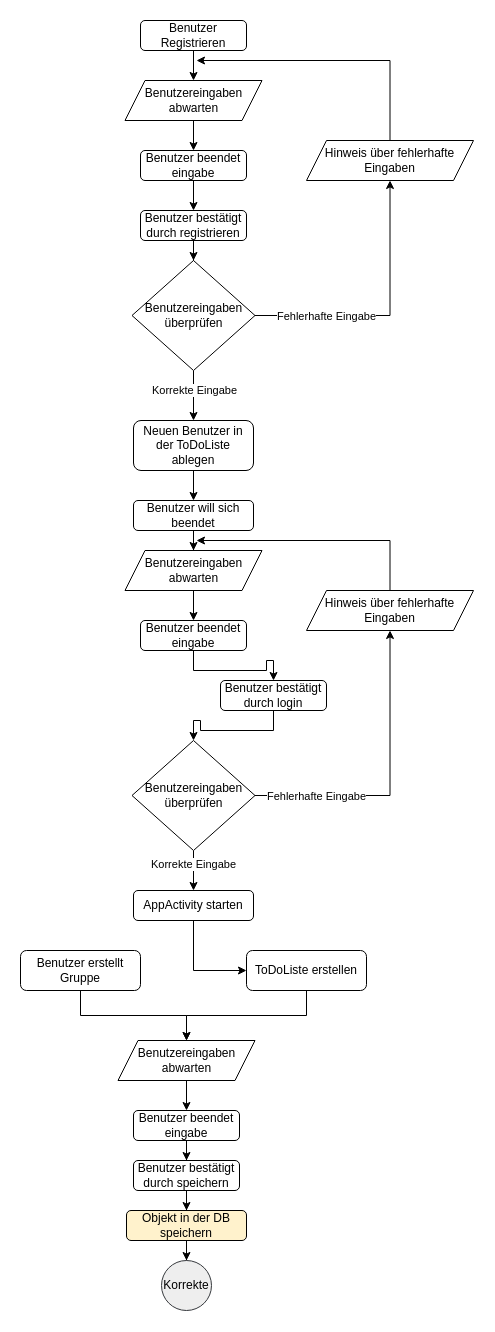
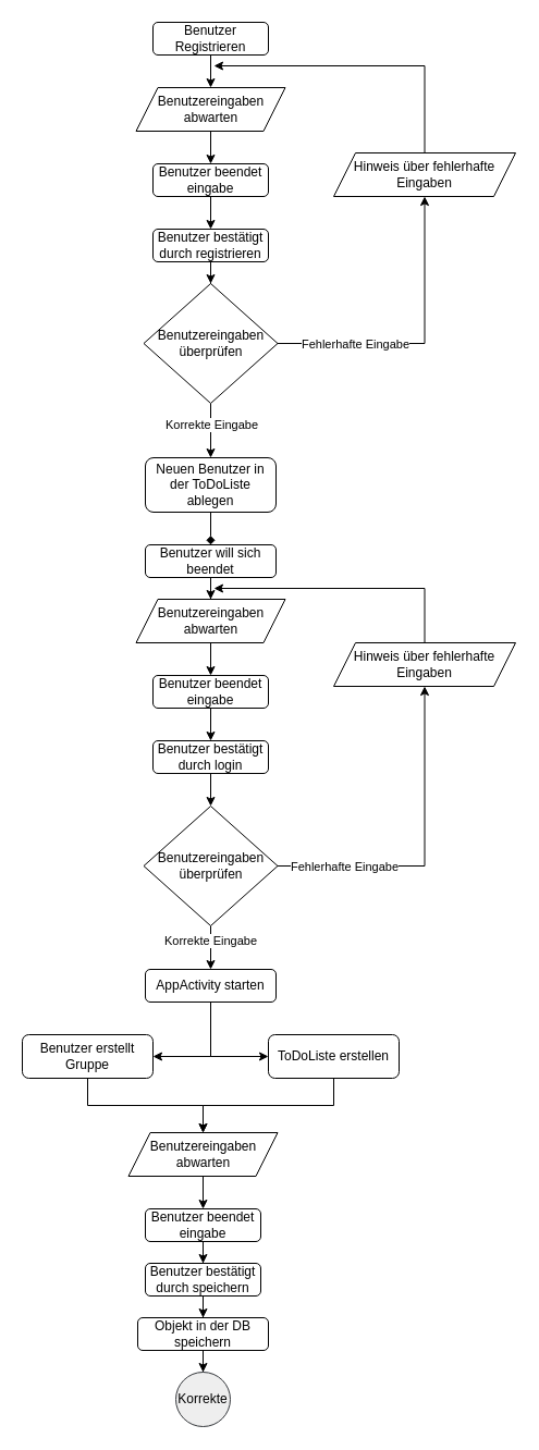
  <mxCell id="0" />
  <mxCell id="1" parent="0" />
  <mxCell id="2" style="edgeStyle=orthogonalEdgeStyle;rounded=0;orthogonalLoop=1;jettySize=auto;html=1;" edge="1" parent="1" source="3" target="5"><mxGeometry relative="1" as="geometry" /></mxCell>
  <mxCell id="3" value="Benutzer Registrieren" style="rounded=1;whiteSpace=wrap;html=1;" vertex="1" parent="1"><mxGeometry x="140" y="20" width="106" height="30" as="geometry" /></mxCell>
  <mxCell id="4" style="edgeStyle=orthogonalEdgeStyle;rounded=0;orthogonalLoop=1;jettySize=auto;html=1;entryX=0.5;entryY=0;entryDx=0;entryDy=0;" edge="1" parent="1" source="5" target="12"><mxGeometry relative="1" as="geometry"><mxPoint x="193" y="140" as="targetPoint" /></mxGeometry></mxCell>
  <mxCell id="5" value="Benutzereingaben abwarten" style="shape=parallelogram;perimeter=parallelogramPerimeter;whiteSpace=wrap;html=1;fixedSize=1;" vertex="1" parent="1"><mxGeometry x="124.5" y="80" width="137" height="40" as="geometry" /></mxCell>
  <mxCell id="6" style="edgeStyle=orthogonalEdgeStyle;rounded=0;orthogonalLoop=1;jettySize=auto;html=1;entryX=0.5;entryY=1;entryDx=0;entryDy=0;" edge="1" parent="1" source="10" target="16"><mxGeometry relative="1" as="geometry" /></mxCell>
  <mxCell id="7" value="Fehlerhafte Eingabe" style="edgeLabel;html=1;align=center;verticalAlign=middle;resizable=0;points=[];" vertex="1" connectable="0" parent="6"><mxGeometry x="-0.673" relative="1" as="geometry"><mxPoint x="27" as="offset" /></mxGeometry></mxCell>
  <mxCell id="8" style="edgeStyle=orthogonalEdgeStyle;rounded=0;orthogonalLoop=1;jettySize=auto;html=1;entryX=0.5;entryY=0;entryDx=0;entryDy=0;" edge="1" parent="1" source="10" target="18"><mxGeometry relative="1" as="geometry" /></mxCell>
  <mxCell id="9" value="Korrekte Eingabe" style="edgeLabel;html=1;align=center;verticalAlign=middle;resizable=0;points=[];" vertex="1" connectable="0" parent="8"><mxGeometry x="-0.224" relative="1" as="geometry"><mxPoint as="offset" /></mxGeometry></mxCell>
  <mxCell id="10" value="Benutzereingaben überprüfen" style="rhombus;whiteSpace=wrap;html=1;" vertex="1" parent="1"><mxGeometry x="131.5" y="260" width="123" height="110" as="geometry" /></mxCell>
  <mxCell id="11" style="edgeStyle=orthogonalEdgeStyle;rounded=0;orthogonalLoop=1;jettySize=auto;html=1;entryX=0.5;entryY=0;entryDx=0;entryDy=0;" edge="1" parent="1" source="12" target="14"><mxGeometry relative="1" as="geometry" /></mxCell>
  <mxCell id="12" value="Benutzer beendet eingabe" style="rounded=1;whiteSpace=wrap;html=1;" vertex="1" parent="1"><mxGeometry x="140" y="150" width="106" height="30" as="geometry" /></mxCell>
  <mxCell id="13" style="edgeStyle=orthogonalEdgeStyle;rounded=0;orthogonalLoop=1;jettySize=auto;html=1;entryX=0.5;entryY=0;entryDx=0;entryDy=0;" edge="1" parent="1" source="14" target="10"><mxGeometry relative="1" as="geometry" /></mxCell>
  <mxCell id="14" value="Benutzer bestätigt durch registrieren" style="rounded=1;whiteSpace=wrap;html=1;" vertex="1" parent="1"><mxGeometry x="140" y="210" width="106" height="30" as="geometry" /></mxCell>
  <mxCell id="15" style="edgeStyle=orthogonalEdgeStyle;rounded=0;orthogonalLoop=1;jettySize=auto;html=1;" edge="1" parent="1" source="16"><mxGeometry relative="1" as="geometry"><mxPoint x="196" y="60" as="targetPoint" /><Array as="points"><mxPoint x="390" y="60" /></Array></mxGeometry></mxCell>
  <mxCell id="16" value="Hinweis über fehlerhafte Eingaben" style="shape=parallelogram;perimeter=parallelogramPerimeter;whiteSpace=wrap;html=1;fixedSize=1;" vertex="1" parent="1"><mxGeometry x="306" y="140" width="167" height="40" as="geometry" /></mxCell>
- <mxCell id="17" style="edgeStyle=orthogonalEdgeStyle;rounded=0;orthogonalLoop=1;jettySize=auto;html=1;" edge="1" parent="1" source="18" target="27"><mxGeometry relative="1" as="geometry" /></mxCell>
+ <mxCell id="17" style="edgeStyle=orthogonalEdgeStyle;rounded=0;orthogonalLoop=1;jettySize=auto;html=1;endArrow=diamond;" edge="1" parent="1" source="18" target="27"><mxGeometry relative="1" as="geometry" /></mxCell>
  <mxCell id="18" value="Neuen Benutzer in der ToDoListe ablegen" style="rounded=1;whiteSpace=wrap;html=1;" vertex="1" parent="1"><mxGeometry x="133" y="420" width="120" height="50" as="geometry" /></mxCell>
  <mxCell id="19" style="edgeStyle=orthogonalEdgeStyle;rounded=0;orthogonalLoop=1;jettySize=auto;html=1;" edge="1" parent="1" source="23" target="25"><mxGeometry relative="1" as="geometry" /></mxCell>
  <mxCell id="20" value="Fehlerhafte Eingabe" style="edgeLabel;html=1;align=center;verticalAlign=middle;resizable=0;points=[];" vertex="1" connectable="0" parent="19"><mxGeometry x="-0.697" y="-2" relative="1" as="geometry"><mxPoint x="16" y="-2" as="offset" /></mxGeometry></mxCell>
  <mxCell id="21" style="edgeStyle=orthogonalEdgeStyle;rounded=0;orthogonalLoop=1;jettySize=auto;html=1;" edge="1" parent="1" source="23" target="38"><mxGeometry relative="1" as="geometry" /></mxCell>
  <mxCell id="22" value="Korrekte Eingabe" style="edgeLabel;html=1;align=center;verticalAlign=middle;resizable=0;points=[];" vertex="1" connectable="0" parent="21"><mxGeometry x="-0.336" y="-1" relative="1" as="geometry"><mxPoint as="offset" /></mxGeometry></mxCell>
  <mxCell id="23" value="Benutzereingaben überprüfen" style="rhombus;whiteSpace=wrap;html=1;" vertex="1" parent="1"><mxGeometry x="131.5" y="740" width="123" height="110" as="geometry" /></mxCell>
  <mxCell id="24" style="edgeStyle=orthogonalEdgeStyle;rounded=0;orthogonalLoop=1;jettySize=auto;html=1;" edge="1" parent="1" source="25"><mxGeometry relative="1" as="geometry"><mxPoint x="196" y="540" as="targetPoint" /><Array as="points"><mxPoint x="389" y="540" /></Array></mxGeometry></mxCell>
  <mxCell id="25" value="Hinweis über fehlerhafte Eingaben" style="shape=parallelogram;perimeter=parallelogramPerimeter;whiteSpace=wrap;html=1;fixedSize=1;" vertex="1" parent="1"><mxGeometry x="306" y="590" width="167" height="40" as="geometry" /></mxCell>
  <mxCell id="26" style="edgeStyle=orthogonalEdgeStyle;rounded=0;orthogonalLoop=1;jettySize=auto;html=1;" edge="1" parent="1" source="27" target="29"><mxGeometry relative="1" as="geometry" /></mxCell>
  <mxCell id="27" value="Benutzer will sich beendet" style="rounded=1;whiteSpace=wrap;html=1;" vertex="1" parent="1"><mxGeometry x="133" y="500" width="120" height="30" as="geometry" /></mxCell>
  <mxCell id="28" style="edgeStyle=orthogonalEdgeStyle;rounded=0;orthogonalLoop=1;jettySize=auto;html=1;" edge="1" parent="1" source="29" target="31"><mxGeometry relative="1" as="geometry" /></mxCell>
  <mxCell id="29" value="Benutzereingaben abwarten" style="shape=parallelogram;perimeter=parallelogramPerimeter;whiteSpace=wrap;html=1;fixedSize=1;" vertex="1" parent="1"><mxGeometry x="124.5" y="550" width="137" height="40" as="geometry" /></mxCell>
  <mxCell id="30" style="edgeStyle=orthogonalEdgeStyle;rounded=0;orthogonalLoop=1;jettySize=auto;html=1;" edge="1" parent="1" source="31" target="33"><mxGeometry relative="1" as="geometry" /></mxCell>
  <mxCell id="31" value="Benutzer beendet eingabe" style="rounded=1;whiteSpace=wrap;html=1;" vertex="1" parent="1"><mxGeometry x="140" y="620" width="106" height="30" as="geometry" /></mxCell>
  <mxCell id="32" style="edgeStyle=orthogonalEdgeStyle;rounded=0;orthogonalLoop=1;jettySize=auto;html=1;entryX=0.5;entryY=0;entryDx=0;entryDy=0;" edge="1" parent="1" source="33" target="23"><mxGeometry relative="1" as="geometry" /></mxCell>
- <mxCell id="33" value="Benutzer bestätigt durch login" style="rounded=1;whiteSpace=wrap;html=1;" vertex="1" parent="1"><mxGeometry x="220" y="680" width="106" height="30" as="geometry" /></mxCell>
+ <mxCell id="33" value="Benutzer bestätigt durch login" style="rounded=1;whiteSpace=wrap;html=1;" vertex="1" parent="1"><mxGeometry x="140" y="680" width="106" height="30" as="geometry" /></mxCell>
  <mxCell id="34" style="edgeStyle=orthogonalEdgeStyle;rounded=0;orthogonalLoop=1;jettySize=auto;html=1;entryX=0.5;entryY=0;entryDx=0;entryDy=0;" edge="1" parent="1" source="35" target="42"><mxGeometry relative="1" as="geometry" /></mxCell>
  <mxCell id="35" value="Benutzer erstellt Gruppe" style="rounded=1;whiteSpace=wrap;html=1;" vertex="1" parent="1"><mxGeometry x="20" y="950" width="120" height="40" as="geometry" /></mxCell>
  <mxCell id="36" style="edgeStyle=orthogonalEdgeStyle;rounded=0;orthogonalLoop=1;jettySize=auto;html=1;entryX=0;entryY=0.5;entryDx=0;entryDy=0;" edge="1" parent="1" source="38" target="40"><mxGeometry relative="1" as="geometry" /></mxCell>
+ <mxCell id="37" style="edgeStyle=orthogonalEdgeStyle;rounded=0;orthogonalLoop=1;jettySize=auto;html=1;entryX=1;entryY=0.5;entryDx=0;entryDy=0;" edge="1" parent="1" source="38" target="35"><mxGeometry relative="1" as="geometry"><Array as="points"><mxPoint x="193" y="970" /></Array></mxGeometry></mxCell>
  <mxCell id="38" value="AppActivity starten" style="rounded=1;whiteSpace=wrap;html=1;" vertex="1" parent="1"><mxGeometry x="133" y="890" width="120" height="30" as="geometry" /></mxCell>
  <mxCell id="39" style="edgeStyle=orthogonalEdgeStyle;rounded=0;orthogonalLoop=1;jettySize=auto;html=1;" edge="1" parent="1" source="40" target="42"><mxGeometry relative="1" as="geometry" /></mxCell>
  <mxCell id="40" value="ToDoListe erstellen" style="rounded=1;whiteSpace=wrap;html=1;" vertex="1" parent="1"><mxGeometry x="246" y="950" width="120" height="40" as="geometry" /></mxCell>
  <mxCell id="41" style="edgeStyle=orthogonalEdgeStyle;rounded=0;orthogonalLoop=1;jettySize=auto;html=1;entryX=0.5;entryY=0;entryDx=0;entryDy=0;" edge="1" parent="1" source="42" target="44"><mxGeometry relative="1" as="geometry" /></mxCell>
  <mxCell id="42" value="Benutzereingaben abwarten" style="shape=parallelogram;perimeter=parallelogramPerimeter;whiteSpace=wrap;html=1;fixedSize=1;" vertex="1" parent="1"><mxGeometry x="117.5" y="1040" width="137" height="40" as="geometry" /></mxCell>
  <mxCell id="43" style="edgeStyle=orthogonalEdgeStyle;rounded=0;orthogonalLoop=1;jettySize=auto;html=1;" edge="1" parent="1" source="44" target="46"><mxGeometry relative="1" as="geometry" /></mxCell>
  <mxCell id="44" value="Benutzer beendet eingabe" style="rounded=1;whiteSpace=wrap;html=1;" vertex="1" parent="1"><mxGeometry x="133" y="1110" width="106" height="30" as="geometry" /></mxCell>
  <mxCell id="45" style="edgeStyle=orthogonalEdgeStyle;rounded=0;orthogonalLoop=1;jettySize=auto;html=1;" edge="1" parent="1" source="46" target="48"><mxGeometry relative="1" as="geometry" /></mxCell>
  <mxCell id="46" value="Benutzer bestätigt durch speichern" style="rounded=1;whiteSpace=wrap;html=1;" vertex="1" parent="1"><mxGeometry x="133" y="1160" width="106" height="30" as="geometry" /></mxCell>
  <mxCell id="47" style="edgeStyle=orthogonalEdgeStyle;rounded=0;orthogonalLoop=1;jettySize=auto;html=1;" edge="1" parent="1" source="48" target="49"><mxGeometry relative="1" as="geometry" /></mxCell>
- <mxCell id="48" value="Objekt in der DB speichern" style="rounded=1;whiteSpace=wrap;html=1;fillColor=#fff2cc;" vertex="1" parent="1"><mxGeometry x="126" y="1210" width="120" height="30" as="geometry" /></mxCell>
+ <mxCell id="48" value="Objekt in der DB speichern" style="rounded=1;whiteSpace=wrap;html=1;" vertex="1" parent="1"><mxGeometry x="126" y="1210" width="120" height="30" as="geometry" /></mxCell>
  <mxCell id="49" value="Korrekte" style="ellipse;whiteSpace=wrap;html=1;fillColor=#eeeeee;strokeColor=#36393d;" vertex="1" parent="1"><mxGeometry x="161" y="1260" width="50" height="50" as="geometry" /></mxCell>
